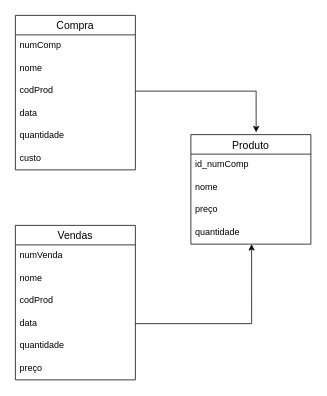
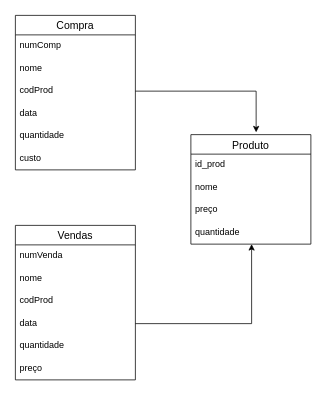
  <mxCell id="0" />
  <mxCell id="1" parent="0" />
  <mxCell id="2" value="Compra" style="swimlane;fontStyle=0;childLayout=stackLayout;horizontal=1;startSize=26;horizontalStack=0;resizeParent=1;resizeParentMax=0;resizeLast=0;collapsible=1;marginBottom=0;align=center;fontSize=14;" vertex="1" parent="1"><mxGeometry x="20" y="20" width="160" height="206" as="geometry" /></mxCell>
  <mxCell id="3" value="numComp" style="text;strokeColor=none;fillColor=none;spacingLeft=4;spacingRight=4;overflow=hidden;rotatable=0;points=[[0,0.5],[1,0.5]];portConstraint=eastwest;fontSize=12;" vertex="1" parent="2"><mxGeometry y="26" width="160" height="30" as="geometry" /></mxCell>
  <mxCell id="4" value="nome&#10;" style="text;strokeColor=none;fillColor=none;spacingLeft=4;spacingRight=4;overflow=hidden;rotatable=0;points=[[0,0.5],[1,0.5]];portConstraint=eastwest;fontSize=12;" vertex="1" parent="2"><mxGeometry y="56" width="160" height="30" as="geometry" /></mxCell>
  <mxCell id="5" value="codProd" style="text;strokeColor=none;fillColor=none;spacingLeft=4;spacingRight=4;overflow=hidden;rotatable=0;points=[[0,0.5],[1,0.5]];portConstraint=eastwest;fontSize=12;" vertex="1" parent="2"><mxGeometry y="86" width="160" height="30" as="geometry" /></mxCell>
  <mxCell id="6" value="data" style="text;strokeColor=none;fillColor=none;spacingLeft=4;spacingRight=4;overflow=hidden;rotatable=0;points=[[0,0.5],[1,0.5]];portConstraint=eastwest;fontSize=12;" vertex="1" parent="2"><mxGeometry y="116" width="160" height="30" as="geometry" /></mxCell>
  <mxCell id="7" value="quantidade" style="text;strokeColor=none;fillColor=none;spacingLeft=4;spacingRight=4;overflow=hidden;rotatable=0;points=[[0,0.5],[1,0.5]];portConstraint=eastwest;fontSize=12;" vertex="1" parent="2"><mxGeometry y="146" width="160" height="30" as="geometry" /></mxCell>
  <mxCell id="8" value="custo" style="text;strokeColor=none;fillColor=none;spacingLeft=4;spacingRight=4;overflow=hidden;rotatable=0;points=[[0,0.5],[1,0.5]];portConstraint=eastwest;fontSize=12;" vertex="1" parent="2"><mxGeometry y="176" width="160" height="30" as="geometry" /></mxCell>
  <mxCell id="9" value="Vendas" style="swimlane;fontStyle=0;childLayout=stackLayout;horizontal=1;startSize=26;horizontalStack=0;resizeParent=1;resizeParentMax=0;resizeLast=0;collapsible=1;marginBottom=0;align=center;fontSize=14;" vertex="1" parent="1"><mxGeometry x="20" y="300" width="160" height="206" as="geometry" /></mxCell>
  <mxCell id="10" value="numVenda" style="text;strokeColor=none;fillColor=none;spacingLeft=4;spacingRight=4;overflow=hidden;rotatable=0;points=[[0,0.5],[1,0.5]];portConstraint=eastwest;fontSize=12;" vertex="1" parent="9"><mxGeometry y="26" width="160" height="30" as="geometry" /></mxCell>
  <mxCell id="11" value="nome&#10;" style="text;strokeColor=none;fillColor=none;spacingLeft=4;spacingRight=4;overflow=hidden;rotatable=0;points=[[0,0.5],[1,0.5]];portConstraint=eastwest;fontSize=12;" vertex="1" parent="9"><mxGeometry y="56" width="160" height="30" as="geometry" /></mxCell>
  <mxCell id="12" value="codProd" style="text;strokeColor=none;fillColor=none;spacingLeft=4;spacingRight=4;overflow=hidden;rotatable=0;points=[[0,0.5],[1,0.5]];portConstraint=eastwest;fontSize=12;" vertex="1" parent="9"><mxGeometry y="86" width="160" height="30" as="geometry" /></mxCell>
  <mxCell id="13" value="data" style="text;strokeColor=none;fillColor=none;spacingLeft=4;spacingRight=4;overflow=hidden;rotatable=0;points=[[0,0.5],[1,0.5]];portConstraint=eastwest;fontSize=12;" vertex="1" parent="9"><mxGeometry y="116" width="160" height="30" as="geometry" /></mxCell>
  <mxCell id="14" value="quantidade" style="text;strokeColor=none;fillColor=none;spacingLeft=4;spacingRight=4;overflow=hidden;rotatable=0;points=[[0,0.5],[1,0.5]];portConstraint=eastwest;fontSize=12;" vertex="1" parent="9"><mxGeometry y="146" width="160" height="30" as="geometry" /></mxCell>
  <mxCell id="15" value="preço" style="text;strokeColor=none;fillColor=none;spacingLeft=4;spacingRight=4;overflow=hidden;rotatable=0;points=[[0,0.5],[1,0.5]];portConstraint=eastwest;fontSize=12;" vertex="1" parent="9"><mxGeometry y="176" width="160" height="30" as="geometry" /></mxCell>
  <mxCell id="16" value="Produto" style="swimlane;fontStyle=0;childLayout=stackLayout;horizontal=1;startSize=26;horizontalStack=0;resizeParent=1;resizeParentMax=0;resizeLast=0;collapsible=1;marginBottom=0;align=center;fontSize=14;" vertex="1" parent="1"><mxGeometry x="254" y="179" width="160" height="146" as="geometry" /></mxCell>
- <mxCell id="17" value="id_numComp" style="text;strokeColor=none;fillColor=none;spacingLeft=4;spacingRight=4;overflow=hidden;rotatable=0;points=[[0,0.5],[1,0.5]];portConstraint=eastwest;fontSize=12;" vertex="1" parent="16"><mxGeometry y="26" width="160" height="30" as="geometry" /></mxCell>
+ <mxCell id="17" value="id_prod" style="text;strokeColor=none;fillColor=none;spacingLeft=4;spacingRight=4;overflow=hidden;rotatable=0;points=[[0,0.5],[1,0.5]];portConstraint=eastwest;fontSize=12;" vertex="1" parent="16"><mxGeometry y="26" width="160" height="30" as="geometry" /></mxCell>
  <mxCell id="18" value="nome&#10;" style="text;strokeColor=none;fillColor=none;spacingLeft=4;spacingRight=4;overflow=hidden;rotatable=0;points=[[0,0.5],[1,0.5]];portConstraint=eastwest;fontSize=12;" vertex="1" parent="16"><mxGeometry y="56" width="160" height="30" as="geometry" /></mxCell>
  <mxCell id="19" value="preço" style="text;strokeColor=none;fillColor=none;spacingLeft=4;spacingRight=4;overflow=hidden;rotatable=0;points=[[0,0.5],[1,0.5]];portConstraint=eastwest;fontSize=12;" vertex="1" parent="16"><mxGeometry y="86" width="160" height="30" as="geometry" /></mxCell>
  <mxCell id="20" value="quantidade" style="text;strokeColor=none;fillColor=none;spacingLeft=4;spacingRight=4;overflow=hidden;rotatable=0;points=[[0,0.5],[1,0.5]];portConstraint=eastwest;fontSize=12;" vertex="1" parent="16"><mxGeometry y="116" width="160" height="30" as="geometry" /></mxCell>
  <mxCell id="21" style="edgeStyle=orthogonalEdgeStyle;rounded=0;orthogonalLoop=1;jettySize=auto;html=1;entryX=0.544;entryY=-0.021;entryDx=0;entryDy=0;entryPerimeter=0;" edge="1" parent="1" source="5" target="16"><mxGeometry relative="1" as="geometry" /></mxCell>
  <mxCell id="22" style="edgeStyle=orthogonalEdgeStyle;rounded=0;orthogonalLoop=1;jettySize=auto;html=1;entryX=0.506;entryY=1;entryDx=0;entryDy=0;entryPerimeter=0;" edge="1" parent="1" source="13" target="20"><mxGeometry relative="1" as="geometry" /></mxCell>
